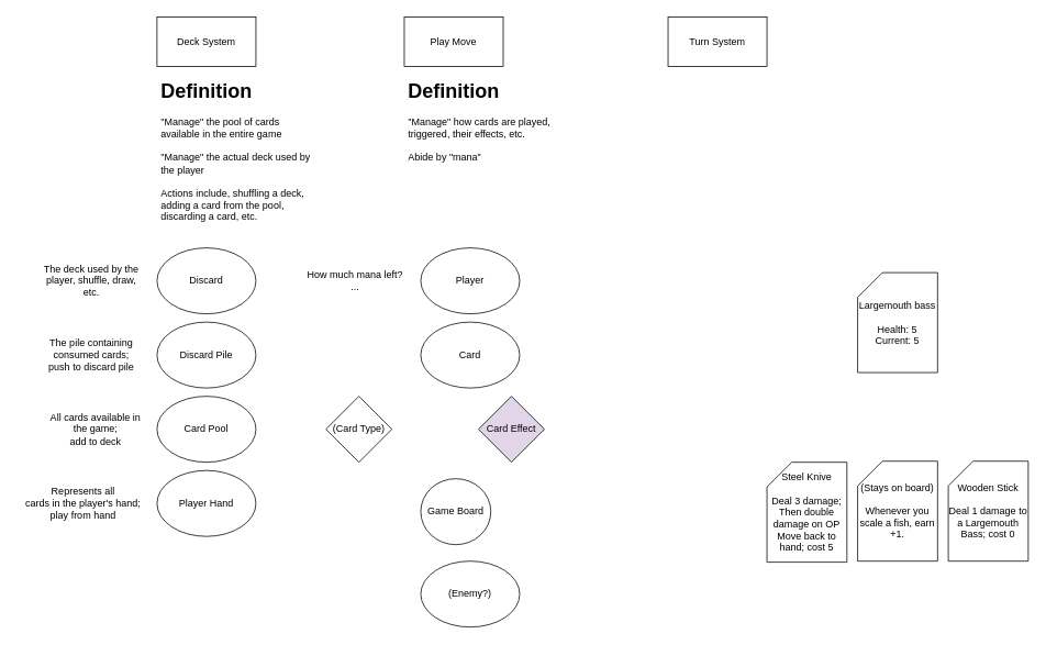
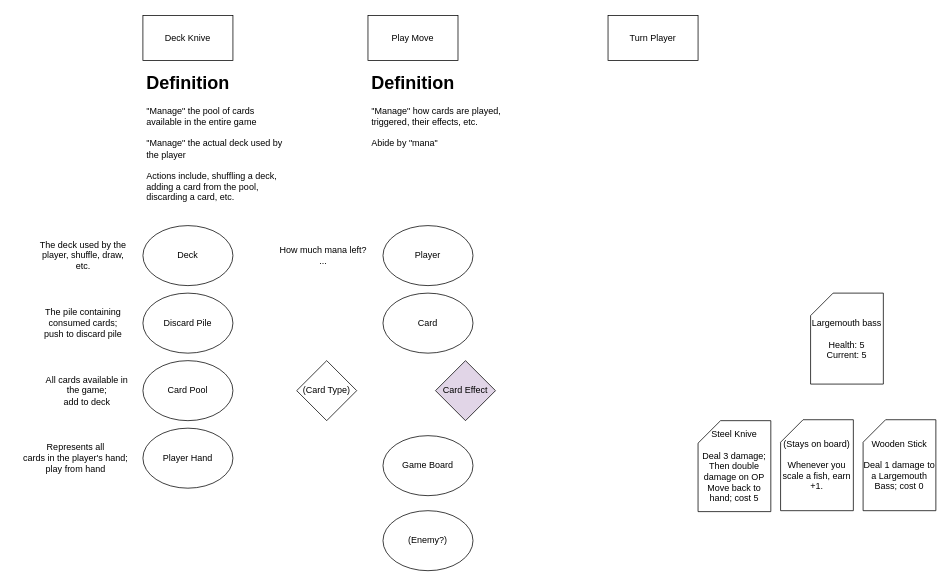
  <mxCell id="0" />
  <mxCell id="1" parent="0" />
  <mxCell id="2" value="Play Move" style="whiteSpace=wrap;html=1;" vertex="1" parent="1"><mxGeometry x="490" y="20" width="120" height="60" as="geometry" /></mxCell>
- <mxCell id="3" value="Deck System" style="whiteSpace=wrap;html=1;" vertex="1" parent="1"><mxGeometry x="190" y="20" width="120" height="60" as="geometry" /></mxCell>
- <mxCell id="4" value="Turn System" style="whiteSpace=wrap;html=1;" vertex="1" parent="1"><mxGeometry x="810" y="20" width="120" height="60" as="geometry" /></mxCell>
+ <mxCell id="3" value="Deck Knive" style="whiteSpace=wrap;html=1;" vertex="1" parent="1"><mxGeometry x="190" y="20" width="120" height="60" as="geometry" /></mxCell>
+ <mxCell id="4" value="Turn Player" style="whiteSpace=wrap;html=1;" vertex="1" parent="1"><mxGeometry x="810" y="20" width="120" height="60" as="geometry" /></mxCell>
  <mxCell id="5" value="&lt;h1&gt;&lt;span style=&quot;background-color: initial;&quot;&gt;Definition&lt;/span&gt;&lt;/h1&gt;&lt;div&gt;&lt;span style=&quot;background-color: initial;&quot;&gt;&quot;Manage&quot; the pool of cards available in the entire game&lt;/span&gt;&lt;/div&gt;&lt;div&gt;&lt;span style=&quot;background-color: initial;&quot;&gt;&lt;br&gt;&lt;/span&gt;&lt;/div&gt;&lt;div&gt;&lt;span style=&quot;background-color: initial;&quot;&gt;&quot;Manage&quot; the actual deck used by the player&lt;/span&gt;&lt;/div&gt;&lt;div&gt;&lt;span style=&quot;background-color: initial;&quot;&gt;&lt;br&gt;&lt;/span&gt;&lt;/div&gt;&lt;div&gt;&lt;span style=&quot;background-color: initial;&quot;&gt;Actions include, shuffling a deck, adding a card from the pool, discarding a card, etc.&lt;/span&gt;&lt;/div&gt;" style="text;html=1;strokeColor=none;fillColor=none;spacing=5;spacingTop=-20;whiteSpace=wrap;overflow=hidden;rounded=0;" vertex="1" parent="1"><mxGeometry x="190" y="90" width="190" height="240" as="geometry" /></mxCell>
- <mxCell id="6" value="Discard" style="ellipse;whiteSpace=wrap;html=1;" vertex="1" parent="1"><mxGeometry x="190" y="300" width="120" height="80" as="geometry" /></mxCell>
+ <mxCell id="6" value="Deck" style="ellipse;whiteSpace=wrap;html=1;" vertex="1" parent="1"><mxGeometry x="190" y="300" width="120" height="80" as="geometry" /></mxCell>
  <mxCell id="7" value="Discard Pile" style="ellipse;whiteSpace=wrap;html=1;" vertex="1" parent="1"><mxGeometry x="190" y="390" width="120" height="80" as="geometry" /></mxCell>
  <mxCell id="8" value="Card Pool" style="ellipse;whiteSpace=wrap;html=1;" vertex="1" parent="1"><mxGeometry x="190" y="480" width="120" height="80" as="geometry" /></mxCell>
  <mxCell id="9" value="The deck used by the &lt;br&gt;player, shuffle, draw,&lt;br&gt;etc." style="text;html=1;align=center;verticalAlign=middle;resizable=0;points=[];autosize=1;strokeColor=none;fillColor=none;" vertex="1" parent="1"><mxGeometry x="40" y="310" width="140" height="60" as="geometry" /></mxCell>
  <mxCell id="10" value="The pile containing &lt;br&gt;consumed cards;&lt;br&gt;push to discard pile" style="text;html=1;align=center;verticalAlign=middle;resizable=0;points=[];autosize=1;strokeColor=none;fillColor=none;" vertex="1" parent="1"><mxGeometry x="45" y="400" width="130" height="60" as="geometry" /></mxCell>
  <mxCell id="11" value="All cards available in&lt;br&gt;the game;&lt;br&gt;add to deck" style="text;html=1;align=center;verticalAlign=middle;resizable=0;points=[];autosize=1;strokeColor=none;fillColor=none;" vertex="1" parent="1"><mxGeometry y="490" width="130" height="60" as="geometry" x="50" /></mxCell>
  <mxCell id="12" value="Player Hand" style="ellipse;whiteSpace=wrap;html=1;" vertex="1" parent="1"><mxGeometry x="190" y="570" width="120" height="80" as="geometry" /></mxCell>
  <mxCell id="13" value="Represents all&lt;br&gt;cards in the player's hand;&lt;br&gt;play from hand" style="text;html=1;align=center;verticalAlign=middle;resizable=0;points=[];autosize=1;strokeColor=none;fillColor=none;" vertex="1" parent="1"><mxGeometry x="20" y="580" width="160" height="60" as="geometry" /></mxCell>
  <mxCell id="14" value="&lt;h1&gt;&lt;span style=&quot;background-color: initial;&quot;&gt;Definition&lt;/span&gt;&lt;/h1&gt;&lt;div&gt;&lt;span style=&quot;background-color: initial;&quot;&gt;&quot;Manage&quot; how cards are played,&lt;/span&gt;&lt;/div&gt;&lt;div&gt;&lt;span style=&quot;background-color: initial;&quot;&gt;triggered, their effects, etc.&lt;/span&gt;&lt;/div&gt;&lt;div&gt;&lt;span style=&quot;background-color: initial;&quot;&gt;&lt;br&gt;&lt;/span&gt;&lt;/div&gt;&lt;div&gt;Abide by &quot;mana&quot;&lt;/div&gt;" style="text;html=1;strokeColor=none;fillColor=none;spacing=5;spacingTop=-20;whiteSpace=wrap;overflow=hidden;rounded=0;" vertex="1" parent="1"><mxGeometry x="490" y="90" width="190" height="240" as="geometry" /></mxCell>
  <mxCell id="15" value="Player" style="ellipse;whiteSpace=wrap;html=1;" vertex="1" parent="1"><mxGeometry x="510" y="300" width="120" height="80" as="geometry" /></mxCell>
  <mxCell id="16" value="How much mana left?&lt;br&gt;..." style="text;html=1;align=center;verticalAlign=middle;resizable=0;points=[];autosize=1;strokeColor=none;fillColor=none;" vertex="1" parent="1"><mxGeometry x="360" y="320" width="140" height="40" as="geometry" /></mxCell>
  <mxCell id="17" value="Card" style="ellipse;whiteSpace=wrap;html=1;" vertex="1" parent="1"><mxGeometry x="510" y="390" width="120" height="80" as="geometry" /></mxCell>
  <mxCell id="18" value="(Card Type)" style="rhombus;whiteSpace=wrap;html=1;" vertex="1" parent="1"><mxGeometry x="395" y="480" width="80" height="80" as="geometry" /></mxCell>
  <mxCell id="19" value="Card Effect" style="rhombus;whiteSpace=wrap;html=1;fillColor=#e1d5e7;" vertex="1" parent="1"><mxGeometry x="580" y="480" width="80" height="80" as="geometry" /></mxCell>
  <mxCell id="20" value="Steel Knive&lt;br&gt;&lt;br&gt;Deal 3 damage; Then double damage on OP&lt;br&gt;Move back to hand; cost 5" style="shape=card;whiteSpace=wrap;html=1;" vertex="1" parent="1"><mxGeometry x="930" y="560" width="97" height="121.25" as="geometry" /></mxCell>
  <mxCell id="21" value="Wooden Stick&lt;br&gt;&lt;br&gt;Deal 1 damage to a Largemouth Bass; cost 0" style="shape=card;whiteSpace=wrap;html=1;" vertex="1" parent="1"><mxGeometry x="1150" y="558.75" width="97" height="121.25" as="geometry" /></mxCell>
  <mxCell id="22" value="(Stays on board)&lt;br&gt;&lt;br&gt;Whenever you scale a fish, earn +1." style="shape=card;whiteSpace=wrap;html=1;" vertex="1" parent="1"><mxGeometry x="1040" y="558.75" width="97" height="121.25" as="geometry" /></mxCell>
- <mxCell id="23" value="Game Board" style="ellipse;whiteSpace=wrap;html=1;" vertex="1" parent="1"><mxGeometry x="510" y="580" width="85" height="80" as="geometry" /></mxCell>
- <mxCell id="24" value="Largemouth bass&lt;br&gt;&lt;br&gt;Health: 5&lt;br&gt;Current: 5" style="shape=card;whiteSpace=wrap;html=1;" vertex="1" parent="1"><mxGeometry x="1040" y="330" width="97" height="121.25" as="geometry" /></mxCell>
+ <mxCell id="23" value="Game Board" style="ellipse;whiteSpace=wrap;html=1;" vertex="1" parent="1"><mxGeometry x="510" y="580" width="120" height="80" as="geometry" /></mxCell>
+ <mxCell id="24" value="Largemouth bass&lt;br&gt;&lt;br&gt;Health: 5&lt;br&gt;Current: 5" style="shape=card;whiteSpace=wrap;html=1;" vertex="1" parent="1"><mxGeometry x="1080" y="390" width="97" height="121.25" as="geometry" /></mxCell>
  <mxCell id="25" value="(Enemy?)" style="ellipse;whiteSpace=wrap;html=1;" vertex="1" parent="1"><mxGeometry x="510" y="680" width="120" height="80" as="geometry" /></mxCell>
